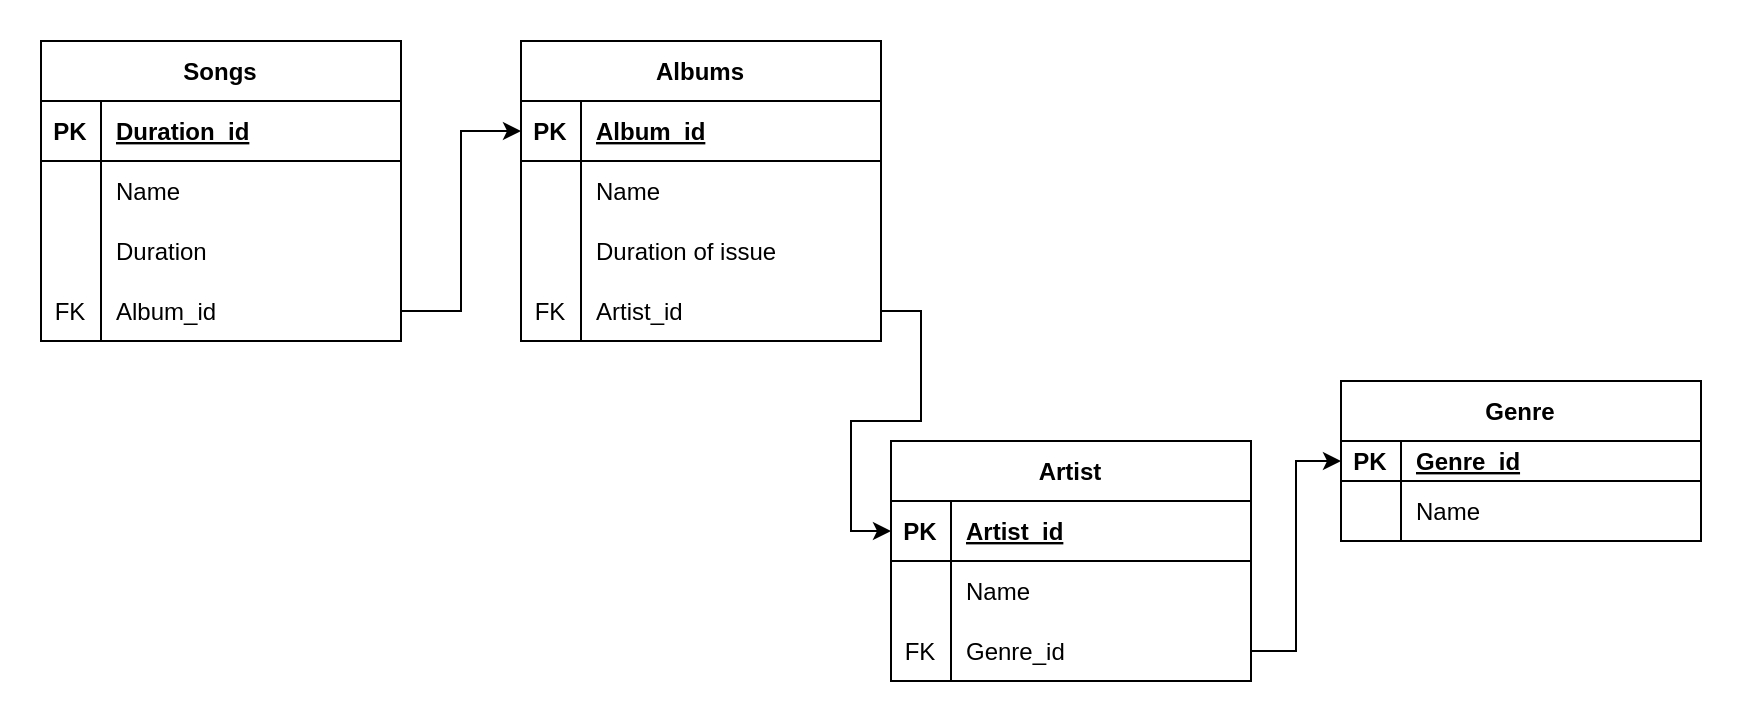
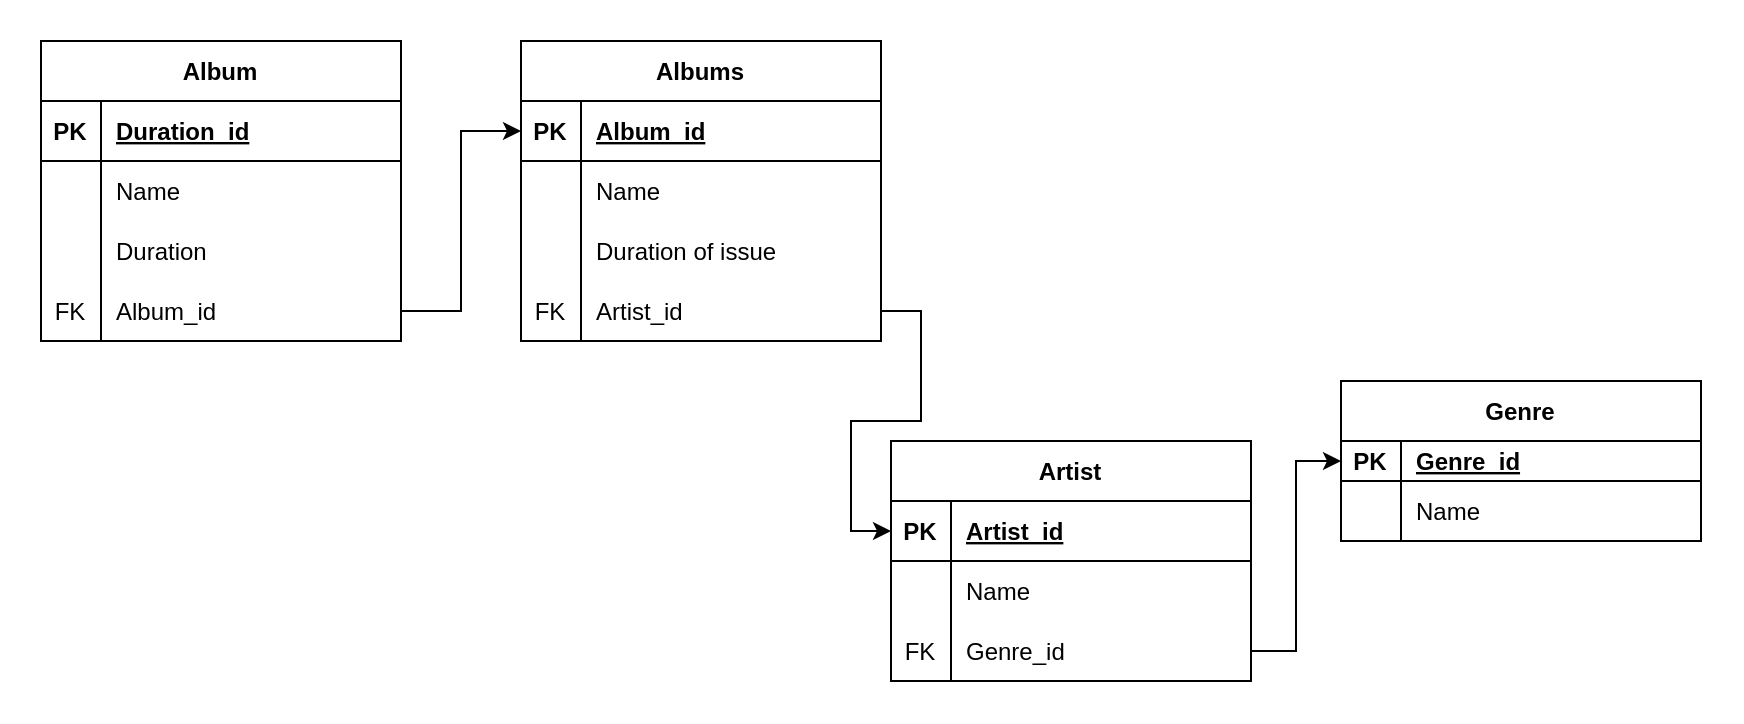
  <mxCell id="0" />
  <mxCell id="1" parent="0" />
  <mxCell id="2" value="Artist" style="shape=table;startSize=30;container=1;collapsible=1;childLayout=tableLayout;fixedRows=1;rowLines=0;fontStyle=1;align=center;resizeLast=1;" vertex="1" parent="1"><mxGeometry x="445" y="220" width="180" height="120" as="geometry" /></mxCell>
  <mxCell id="3" value="" style="shape=tableRow;horizontal=0;startSize=0;swimlaneHead=0;swimlaneBody=0;fillColor=none;collapsible=0;dropTarget=0;points=[[0,0.5],[1,0.5]];portConstraint=eastwest;top=0;left=0;right=0;bottom=1;" vertex="1" parent="2"><mxGeometry y="30" width="180" height="30" as="geometry" /></mxCell>
  <mxCell id="4" value="PK" style="shape=partialRectangle;connectable=0;fillColor=none;top=0;left=0;bottom=0;right=0;fontStyle=1;overflow=hidden;" vertex="1" parent="3"><mxGeometry width="30" height="30" as="geometry"><mxRectangle width="30" height="30" as="alternateBounds" /></mxGeometry></mxCell>
  <mxCell id="5" value="Artist_id" style="shape=partialRectangle;connectable=0;fillColor=none;top=0;left=0;bottom=0;right=0;align=left;spacingLeft=6;fontStyle=5;overflow=hidden;" vertex="1" parent="3"><mxGeometry x="30" width="150" height="30" as="geometry"><mxRectangle width="150" height="30" as="alternateBounds" /></mxGeometry></mxCell>
  <mxCell id="6" value="" style="shape=tableRow;horizontal=0;startSize=0;swimlaneHead=0;swimlaneBody=0;fillColor=none;collapsible=0;dropTarget=0;points=[[0,0.5],[1,0.5]];portConstraint=eastwest;top=0;left=0;right=0;bottom=0;" vertex="1" parent="2"><mxGeometry y="60" width="180" height="30" as="geometry" /></mxCell>
  <mxCell id="7" value="" style="shape=partialRectangle;connectable=0;fillColor=none;top=0;left=0;bottom=0;right=0;editable=1;overflow=hidden;" vertex="1" parent="6"><mxGeometry width="30" height="30" as="geometry"><mxRectangle width="30" height="30" as="alternateBounds" /></mxGeometry></mxCell>
  <mxCell id="8" value="Name" style="shape=partialRectangle;connectable=0;fillColor=none;top=0;left=0;bottom=0;right=0;align=left;spacingLeft=6;overflow=hidden;" vertex="1" parent="6"><mxGeometry x="30" width="150" height="30" as="geometry"><mxRectangle width="150" height="30" as="alternateBounds" /></mxGeometry></mxCell>
  <mxCell id="9" value="" style="shape=tableRow;horizontal=0;startSize=0;swimlaneHead=0;swimlaneBody=0;fillColor=none;collapsible=0;dropTarget=0;points=[[0,0.5],[1,0.5]];portConstraint=eastwest;top=0;left=0;right=0;bottom=0;" vertex="1" parent="2"><mxGeometry y="90" width="180" height="30" as="geometry" /></mxCell>
  <mxCell id="10" value="FK" style="shape=partialRectangle;connectable=0;fillColor=none;top=0;left=0;bottom=0;right=0;editable=1;overflow=hidden;" vertex="1" parent="9"><mxGeometry width="30" height="30" as="geometry"><mxRectangle width="30" height="30" as="alternateBounds" /></mxGeometry></mxCell>
  <mxCell id="11" value="Genre_id" style="shape=partialRectangle;connectable=0;fillColor=none;top=0;left=0;bottom=0;right=0;align=left;spacingLeft=6;overflow=hidden;" vertex="1" parent="9"><mxGeometry x="30" width="150" height="30" as="geometry"><mxRectangle width="150" height="30" as="alternateBounds" /></mxGeometry></mxCell>
  <mxCell id="12" value="Albums" style="shape=table;startSize=30;container=1;collapsible=1;childLayout=tableLayout;fixedRows=1;rowLines=0;fontStyle=1;align=center;resizeLast=1;" vertex="1" parent="1"><mxGeometry x="260" y="20" width="180" height="150" as="geometry" /></mxCell>
  <mxCell id="13" value="" style="shape=tableRow;horizontal=0;startSize=0;swimlaneHead=0;swimlaneBody=0;fillColor=none;collapsible=0;dropTarget=0;points=[[0,0.5],[1,0.5]];portConstraint=eastwest;top=0;left=0;right=0;bottom=1;" vertex="1" parent="12"><mxGeometry y="30" width="180" height="30" as="geometry" /></mxCell>
  <mxCell id="14" value="PK" style="shape=partialRectangle;connectable=0;fillColor=none;top=0;left=0;bottom=0;right=0;fontStyle=1;overflow=hidden;" vertex="1" parent="13"><mxGeometry width="30" height="30" as="geometry"><mxRectangle width="30" height="30" as="alternateBounds" /></mxGeometry></mxCell>
  <mxCell id="15" value="Album_id" style="shape=partialRectangle;connectable=0;fillColor=none;top=0;left=0;bottom=0;right=0;align=left;spacingLeft=6;fontStyle=5;overflow=hidden;" vertex="1" parent="13"><mxGeometry x="30" width="150" height="30" as="geometry"><mxRectangle width="150" height="30" as="alternateBounds" /></mxGeometry></mxCell>
  <mxCell id="16" value="" style="shape=tableRow;horizontal=0;startSize=0;swimlaneHead=0;swimlaneBody=0;fillColor=none;collapsible=0;dropTarget=0;points=[[0,0.5],[1,0.5]];portConstraint=eastwest;top=0;left=0;right=0;bottom=0;" vertex="1" parent="12"><mxGeometry y="60" width="180" height="30" as="geometry" /></mxCell>
  <mxCell id="17" value="" style="shape=partialRectangle;connectable=0;fillColor=none;top=0;left=0;bottom=0;right=0;editable=1;overflow=hidden;" vertex="1" parent="16"><mxGeometry width="30" height="30" as="geometry"><mxRectangle width="30" height="30" as="alternateBounds" /></mxGeometry></mxCell>
  <mxCell id="18" value="Name" style="shape=partialRectangle;connectable=0;fillColor=none;top=0;left=0;bottom=0;right=0;align=left;spacingLeft=6;overflow=hidden;" vertex="1" parent="16"><mxGeometry x="30" width="150" height="30" as="geometry"><mxRectangle width="150" height="30" as="alternateBounds" /></mxGeometry></mxCell>
  <mxCell id="19" value="" style="shape=tableRow;horizontal=0;startSize=0;swimlaneHead=0;swimlaneBody=0;fillColor=none;collapsible=0;dropTarget=0;points=[[0,0.5],[1,0.5]];portConstraint=eastwest;top=0;left=0;right=0;bottom=0;" vertex="1" parent="12"><mxGeometry y="90" width="180" height="30" as="geometry" /></mxCell>
  <mxCell id="20" value="" style="shape=partialRectangle;connectable=0;fillColor=none;top=0;left=0;bottom=0;right=0;editable=1;overflow=hidden;" vertex="1" parent="19"><mxGeometry width="30" height="30" as="geometry"><mxRectangle width="30" height="30" as="alternateBounds" /></mxGeometry></mxCell>
  <mxCell id="21" value="Duration of issue" style="shape=partialRectangle;connectable=0;fillColor=none;top=0;left=0;bottom=0;right=0;align=left;spacingLeft=6;overflow=hidden;" vertex="1" parent="19"><mxGeometry x="30" width="150" height="30" as="geometry"><mxRectangle width="150" height="30" as="alternateBounds" /></mxGeometry></mxCell>
  <mxCell id="22" value="" style="shape=tableRow;horizontal=0;startSize=0;swimlaneHead=0;swimlaneBody=0;fillColor=none;collapsible=0;dropTarget=0;points=[[0,0.5],[1,0.5]];portConstraint=eastwest;top=0;left=0;right=0;bottom=0;" vertex="1" parent="12"><mxGeometry y="120" width="180" height="30" as="geometry" /></mxCell>
  <mxCell id="23" value="FK" style="shape=partialRectangle;connectable=0;fillColor=none;top=0;left=0;bottom=0;right=0;editable=1;overflow=hidden;" vertex="1" parent="22"><mxGeometry width="30" height="30" as="geometry"><mxRectangle width="30" height="30" as="alternateBounds" /></mxGeometry></mxCell>
  <mxCell id="24" value="Artist_id" style="shape=partialRectangle;connectable=0;fillColor=none;top=0;left=0;bottom=0;right=0;align=left;spacingLeft=6;overflow=hidden;" vertex="1" parent="22"><mxGeometry x="30" width="150" height="30" as="geometry"><mxRectangle width="150" height="30" as="alternateBounds" /></mxGeometry></mxCell>
  <mxCell id="25" value="Genre" style="shape=table;startSize=30;container=1;collapsible=1;childLayout=tableLayout;fixedRows=1;rowLines=0;fontStyle=1;align=center;resizeLast=1;" vertex="1" parent="1"><mxGeometry x="670" y="190" width="180" height="80" as="geometry" /></mxCell>
  <mxCell id="26" value="" style="shape=tableRow;horizontal=0;startSize=0;swimlaneHead=0;swimlaneBody=0;fillColor=none;collapsible=0;dropTarget=0;points=[[0,0.5],[1,0.5]];portConstraint=eastwest;top=0;left=0;right=0;bottom=1;" vertex="1" parent="25"><mxGeometry y="30" width="180" height="20" as="geometry" /></mxCell>
  <mxCell id="27" value="PK" style="shape=partialRectangle;connectable=0;fillColor=none;top=0;left=0;bottom=0;right=0;fontStyle=1;overflow=hidden;" vertex="1" parent="26"><mxGeometry width="30" height="20" as="geometry"><mxRectangle width="30" height="20" as="alternateBounds" /></mxGeometry></mxCell>
  <mxCell id="28" value="Genre_id" style="shape=partialRectangle;connectable=0;fillColor=none;top=0;left=0;bottom=0;right=0;align=left;spacingLeft=6;fontStyle=5;overflow=hidden;" vertex="1" parent="26"><mxGeometry x="30" width="150" height="20" as="geometry"><mxRectangle width="150" height="20" as="alternateBounds" /></mxGeometry></mxCell>
  <mxCell id="29" value="" style="shape=tableRow;horizontal=0;startSize=0;swimlaneHead=0;swimlaneBody=0;fillColor=none;collapsible=0;dropTarget=0;points=[[0,0.5],[1,0.5]];portConstraint=eastwest;top=0;left=0;right=0;bottom=0;" vertex="1" parent="25"><mxGeometry y="50" width="180" height="30" as="geometry" /></mxCell>
  <mxCell id="30" value="" style="shape=partialRectangle;connectable=0;fillColor=none;top=0;left=0;bottom=0;right=0;editable=1;overflow=hidden;" vertex="1" parent="29"><mxGeometry width="30" height="30" as="geometry"><mxRectangle width="30" height="30" as="alternateBounds" /></mxGeometry></mxCell>
  <mxCell id="31" value="Name" style="shape=partialRectangle;connectable=0;fillColor=none;top=0;left=0;bottom=0;right=0;align=left;spacingLeft=6;overflow=hidden;" vertex="1" parent="29"><mxGeometry x="30" width="150" height="30" as="geometry"><mxRectangle width="150" height="30" as="alternateBounds" /></mxGeometry></mxCell>
- <mxCell id="32" value="Songs" style="shape=table;startSize=30;container=1;collapsible=1;childLayout=tableLayout;fixedRows=1;rowLines=0;fontStyle=1;align=center;resizeLast=1;" vertex="1" parent="1"><mxGeometry y="20" width="180" height="150" as="geometry" x="20" /></mxCell>
+ <mxCell id="32" value="Album" style="shape=table;startSize=30;container=1;collapsible=1;childLayout=tableLayout;fixedRows=1;rowLines=0;fontStyle=1;align=center;resizeLast=1;" vertex="1" parent="1"><mxGeometry y="20" width="180" height="150" as="geometry" x="20" /></mxCell>
  <mxCell id="33" value="" style="shape=tableRow;horizontal=0;startSize=0;swimlaneHead=0;swimlaneBody=0;fillColor=none;collapsible=0;dropTarget=0;points=[[0,0.5],[1,0.5]];portConstraint=eastwest;top=0;left=0;right=0;bottom=1;" vertex="1" parent="32"><mxGeometry y="30" width="180" height="30" as="geometry" /></mxCell>
  <mxCell id="34" value="PK" style="shape=partialRectangle;connectable=0;fillColor=none;top=0;left=0;bottom=0;right=0;fontStyle=1;overflow=hidden;" vertex="1" parent="33"><mxGeometry width="30" height="30" as="geometry"><mxRectangle width="30" height="30" as="alternateBounds" /></mxGeometry></mxCell>
  <mxCell id="35" value="Duration_id" style="shape=partialRectangle;connectable=0;fillColor=none;top=0;left=0;bottom=0;right=0;align=left;spacingLeft=6;fontStyle=5;overflow=hidden;" vertex="1" parent="33"><mxGeometry x="30" width="150" height="30" as="geometry"><mxRectangle width="150" height="30" as="alternateBounds" /></mxGeometry></mxCell>
  <mxCell id="36" value="" style="shape=tableRow;horizontal=0;startSize=0;swimlaneHead=0;swimlaneBody=0;fillColor=none;collapsible=0;dropTarget=0;points=[[0,0.5],[1,0.5]];portConstraint=eastwest;top=0;left=0;right=0;bottom=0;" vertex="1" parent="32"><mxGeometry y="60" width="180" height="30" as="geometry" /></mxCell>
  <mxCell id="37" value="" style="shape=partialRectangle;connectable=0;fillColor=none;top=0;left=0;bottom=0;right=0;editable=1;overflow=hidden;" vertex="1" parent="36"><mxGeometry width="30" height="30" as="geometry"><mxRectangle width="30" height="30" as="alternateBounds" /></mxGeometry></mxCell>
  <mxCell id="38" value="Name" style="shape=partialRectangle;connectable=0;fillColor=none;top=0;left=0;bottom=0;right=0;align=left;spacingLeft=6;overflow=hidden;" vertex="1" parent="36"><mxGeometry x="30" width="150" height="30" as="geometry"><mxRectangle width="150" height="30" as="alternateBounds" /></mxGeometry></mxCell>
  <mxCell id="39" value="" style="shape=tableRow;horizontal=0;startSize=0;swimlaneHead=0;swimlaneBody=0;fillColor=none;collapsible=0;dropTarget=0;points=[[0,0.5],[1,0.5]];portConstraint=eastwest;top=0;left=0;right=0;bottom=0;" vertex="1" parent="32"><mxGeometry y="90" width="180" height="30" as="geometry" /></mxCell>
  <mxCell id="40" value="" style="shape=partialRectangle;connectable=0;fillColor=none;top=0;left=0;bottom=0;right=0;editable=1;overflow=hidden;" vertex="1" parent="39"><mxGeometry width="30" height="30" as="geometry"><mxRectangle width="30" height="30" as="alternateBounds" /></mxGeometry></mxCell>
  <mxCell id="41" value="Duration" style="shape=partialRectangle;connectable=0;fillColor=none;top=0;left=0;bottom=0;right=0;align=left;spacingLeft=6;overflow=hidden;" vertex="1" parent="39"><mxGeometry x="30" width="150" height="30" as="geometry"><mxRectangle width="150" height="30" as="alternateBounds" /></mxGeometry></mxCell>
  <mxCell id="42" value="" style="shape=tableRow;horizontal=0;startSize=0;swimlaneHead=0;swimlaneBody=0;fillColor=none;collapsible=0;dropTarget=0;points=[[0,0.5],[1,0.5]];portConstraint=eastwest;top=0;left=0;right=0;bottom=0;" vertex="1" parent="32"><mxGeometry y="120" width="180" height="30" as="geometry" /></mxCell>
  <mxCell id="43" value="FK" style="shape=partialRectangle;connectable=0;fillColor=none;top=0;left=0;bottom=0;right=0;editable=1;overflow=hidden;" vertex="1" parent="42"><mxGeometry width="30" height="30" as="geometry"><mxRectangle width="30" height="30" as="alternateBounds" /></mxGeometry></mxCell>
  <mxCell id="44" value="Album_id" style="shape=partialRectangle;connectable=0;fillColor=none;top=0;left=0;bottom=0;right=0;align=left;spacingLeft=6;overflow=hidden;" vertex="1" parent="42"><mxGeometry x="30" width="150" height="30" as="geometry"><mxRectangle width="150" height="30" as="alternateBounds" /></mxGeometry></mxCell>
  <mxCell id="45" style="edgeStyle=orthogonalEdgeStyle;rounded=0;orthogonalLoop=1;jettySize=auto;html=1;entryX=0;entryY=0.5;entryDx=0;entryDy=0;" edge="1" parent="1" source="9" target="26"><mxGeometry relative="1" as="geometry" /></mxCell>
  <mxCell id="46" style="edgeStyle=orthogonalEdgeStyle;rounded=0;orthogonalLoop=1;jettySize=auto;html=1;entryX=0;entryY=0.5;entryDx=0;entryDy=0;" edge="1" parent="1" source="22" target="3"><mxGeometry relative="1" as="geometry" /></mxCell>
  <mxCell id="47" style="edgeStyle=orthogonalEdgeStyle;rounded=0;orthogonalLoop=1;jettySize=auto;html=1;exitX=1;exitY=0.5;exitDx=0;exitDy=0;entryX=0;entryY=0.5;entryDx=0;entryDy=0;" edge="1" parent="1" source="42" target="13"><mxGeometry relative="1" as="geometry" /></mxCell>
